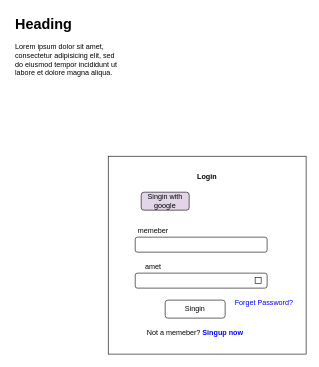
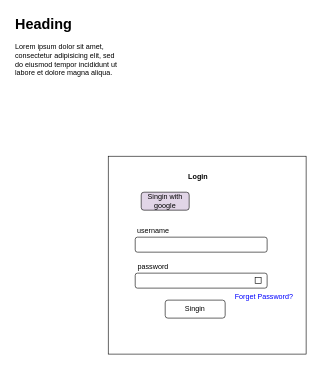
  <mxCell id="0" />
  <mxCell id="1" parent="0" />
  <mxCell id="2" value="" style="group" vertex="1" connectable="0" parent="1"><mxGeometry x="180" y="260" width="330" height="330" as="geometry" /></mxCell>
  <mxCell id="3" value="" style="whiteSpace=wrap;html=1;aspect=fixed;" parent="2" vertex="1"><mxGeometry width="330" height="330" as="geometry" /></mxCell>
- <mxCell id="4" value="&lt;b&gt;Login&lt;/b&gt;" style="text;html=1;strokeColor=none;fillColor=none;align=center;verticalAlign=middle;whiteSpace=wrap;rounded=0;" parent="2" vertex="1"><mxGeometry x="135" y="20" width="60" height="30" as="geometry" /></mxCell>
+ <mxCell id="4" value="&lt;b&gt;Login&lt;/b&gt;" style="text;html=1;strokeColor=none;fillColor=none;align=center;verticalAlign=middle;whiteSpace=wrap;rounded=0;" parent="2" vertex="1"><mxGeometry x="120" y="20" width="60" height="30" as="geometry" /></mxCell>
  <mxCell id="5" value="Singin with google" style="rounded=1;whiteSpace=wrap;html=1;fillColor=#e1d5e7;" parent="2" vertex="1"><mxGeometry x="55" y="60" width="80" height="30" as="geometry" /></mxCell>
- <mxCell id="6" value="memeber" style="text;html=1;strokeColor=none;fillColor=none;align=center;verticalAlign=middle;whiteSpace=wrap;rounded=0;" parent="2" vertex="1"><mxGeometry x="45" y="110" width="60" height="30" as="geometry" /></mxCell>
+ <mxCell id="6" value="username" style="text;html=1;strokeColor=none;fillColor=none;align=center;verticalAlign=middle;whiteSpace=wrap;rounded=0;" parent="2" vertex="1"><mxGeometry x="45" y="110" width="60" height="30" as="geometry" /></mxCell>
  <mxCell id="7" value="" style="rounded=1;whiteSpace=wrap;html=1;" parent="2" vertex="1"><mxGeometry x="45" y="135" width="220" height="25" as="geometry" /></mxCell>
- <mxCell id="8" value="amet" style="text;html=1;strokeColor=none;fillColor=none;align=center;verticalAlign=middle;whiteSpace=wrap;rounded=0;" parent="2" vertex="1"><mxGeometry x="45" y="170" width="60" height="30" as="geometry" /></mxCell>
+ <mxCell id="8" value="password" style="text;html=1;strokeColor=none;fillColor=none;align=center;verticalAlign=middle;whiteSpace=wrap;rounded=0;" parent="2" vertex="1"><mxGeometry x="45" y="170" width="60" height="30" as="geometry" /></mxCell>
  <mxCell id="9" value="" style="rounded=1;whiteSpace=wrap;html=1;" parent="2" vertex="1"><mxGeometry x="45" y="195" width="220" height="25" as="geometry" /></mxCell>
  <mxCell id="10" value="Singin" style="rounded=1;whiteSpace=wrap;html=1;" parent="2" vertex="1"><mxGeometry x="95" y="240" width="100" height="30" as="geometry" /></mxCell>
- <mxCell id="11" value="Not a memeber? &lt;b&gt;&lt;font color=&quot;#0000ff&quot;&gt;Singup now&lt;/font&gt;&lt;/b&gt;" style="text;html=1;strokeColor=none;fillColor=none;align=center;verticalAlign=middle;whiteSpace=wrap;rounded=0;" parent="2" vertex="1"><mxGeometry x="55" y="280" width="180" height="30" as="geometry" /></mxCell>
- <mxCell id="12" value="Forget Password?" style="text;html=1;strokeColor=none;fillColor=none;align=center;verticalAlign=middle;whiteSpace=wrap;rounded=0;fontColor=#0000FF;" parent="2" vertex="1"><mxGeometry x="205" y="230" width="110" height="30" as="geometry" /></mxCell>
+ <mxCell id="12" value="Forget Password?" style="text;html=1;strokeColor=none;fillColor=none;align=center;verticalAlign=middle;whiteSpace=wrap;rounded=0;fontColor=#0000FF;" parent="2" vertex="1"><mxGeometry x="205" y="220" width="110" height="30" as="geometry" /></mxCell>
  <mxCell id="13" value="" style="rounded=0;whiteSpace=wrap;html=1;" vertex="1" parent="2"><mxGeometry x="245" y="202.5" width="10" height="10" as="geometry" /></mxCell>
  <mxCell id="14" value="&lt;h1&gt;Heading&lt;/h1&gt;&lt;p&gt;Lorem ipsum dolor sit amet, consectetur adipisicing elit, sed do eiusmod tempor incididunt ut labore et dolore magna aliqua.&lt;/p&gt;" style="text;html=1;strokeColor=none;fillColor=none;spacing=5;spacingTop=-20;whiteSpace=wrap;overflow=hidden;rounded=0;" vertex="1" parent="1"><mxGeometry x="20" y="20" width="190" height="120" as="geometry" /></mxCell>
